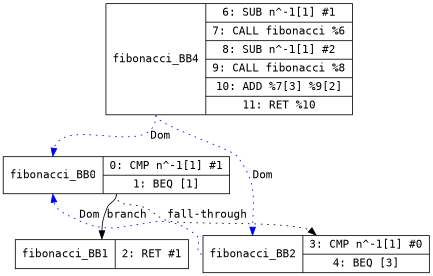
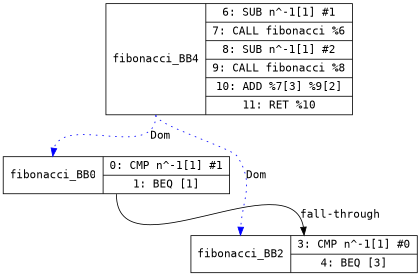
  digraph {
    fontname="DejaVu Sans Mono"
    node [fontname="DejaVu Sans Mono" shape=record]
    edge [fontname="DejaVu Sans Mono" headport=b tailport=b color=blue style=dotted]
    n1 [label="<b>fibonacci_BB0| {0: CMP n^-1[1] #1|1: BEQ [1]}"]
-   n2 [label="<b>fibonacci_BB1| {2: RET #1}"]
    n3 [label="<b>fibonacci_BB2| {3: CMP n^-1[1] #0|4: BEQ [3]}"]
    n4 [label="<b>fibonacci_BB4| {6: SUB n^-1[1] #1|7: CALL fibonacci %6|8: SUB n^-1[1] #2|9: CALL fibonacci %8|10: ADD %7[3] %9[2]|11: RET %10}"]
-   n1 -> n2 [headport=n label=branch tailport=s color="" style=""]
-   n1 -> n3 [headport=n label="fall-through" tailport=s color=""]
-   n3 -> n1 [label=Dom]
+   n1 -> n3 [headport=n label="fall-through" tailport=s color="" style=""]
    n4 -> n1 [label=Dom]
    n4 -> n3 [label=Dom]
  }
